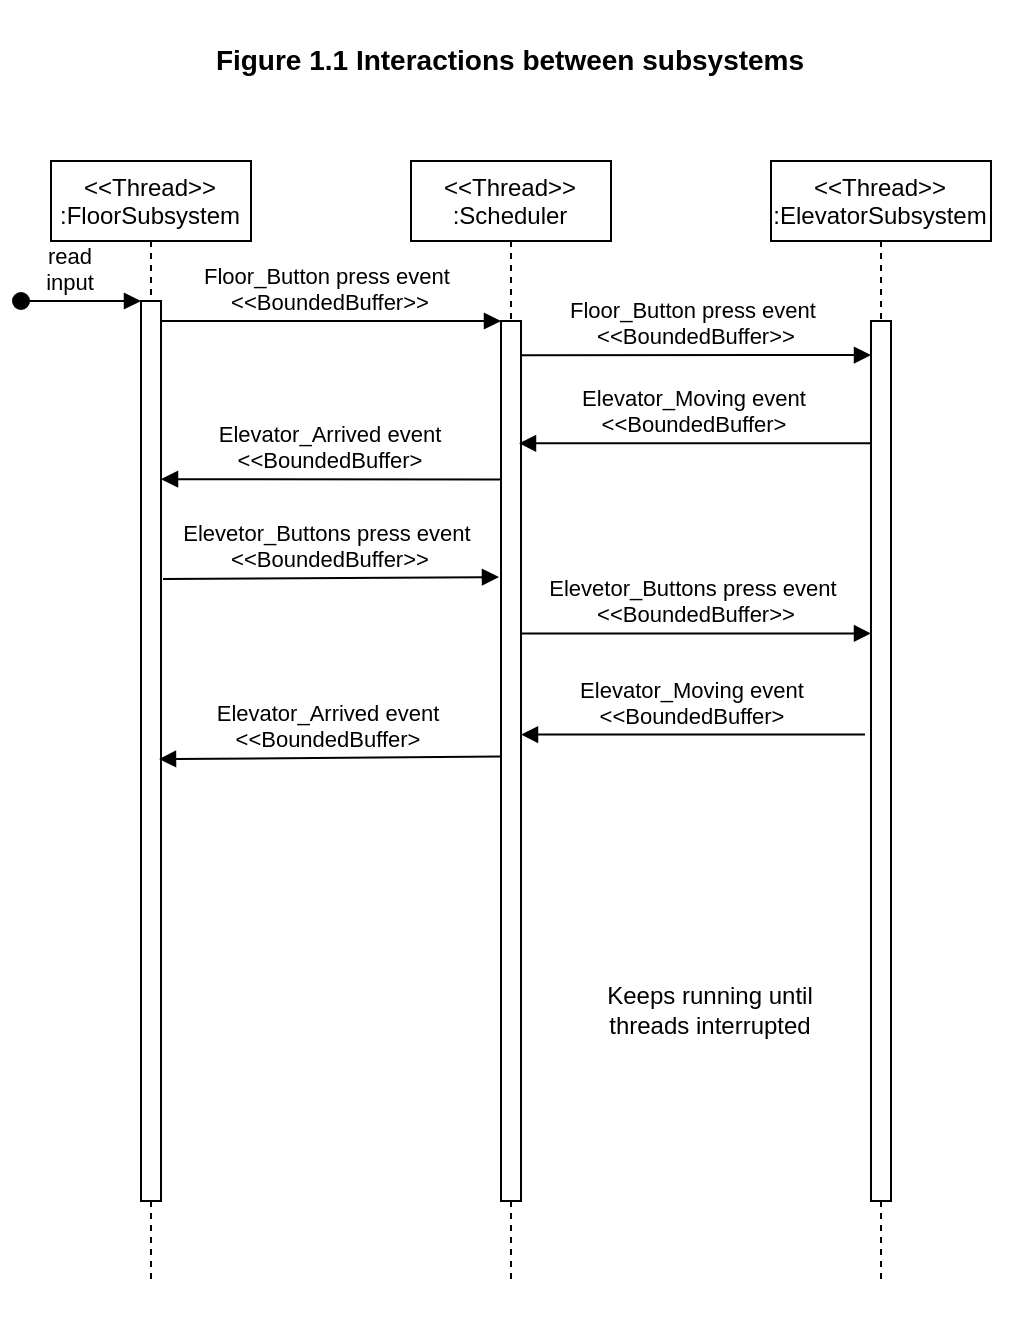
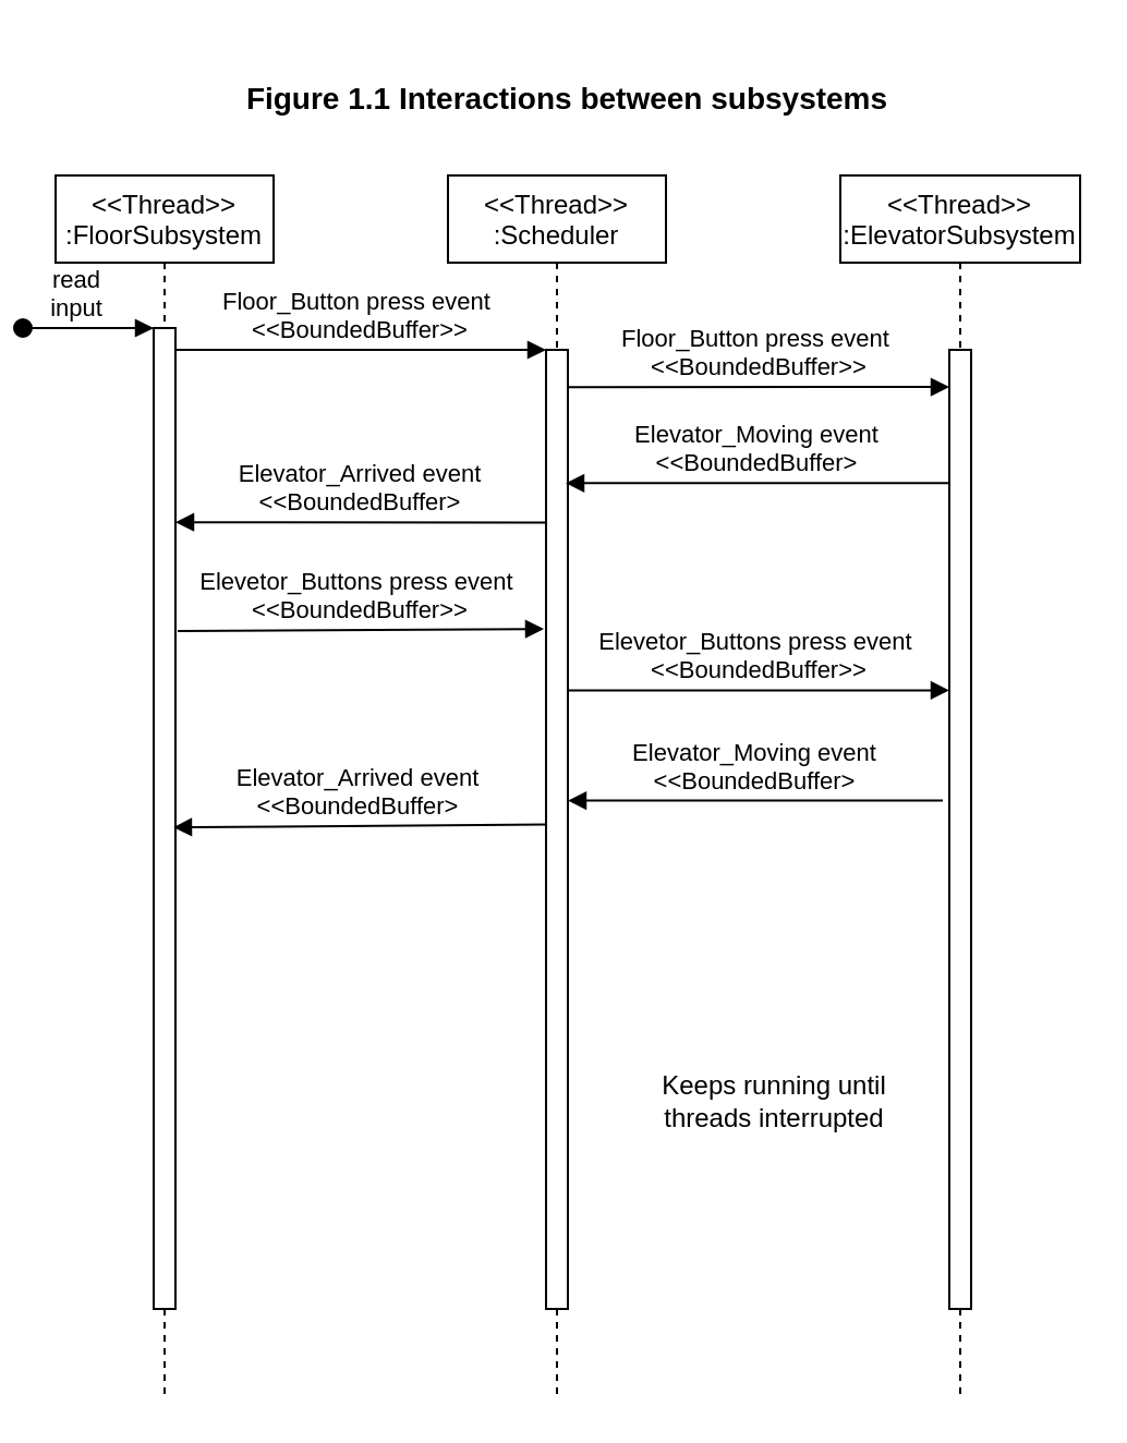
  <mxCell id="0" />
  <mxCell id="1" parent="0" />
  <mxCell id="2" value="&lt;&lt;Thread&gt;&gt;&#10;:FloorSubsystem" style="shape=umlLifeline;perimeter=lifelinePerimeter;container=1;collapsible=0;recursiveResize=0;rounded=0;shadow=0;strokeWidth=1;" parent="1" vertex="1"><mxGeometry x="20" y="80" width="100" height="560" as="geometry" /></mxCell>
  <mxCell id="3" value="" style="points=[];perimeter=orthogonalPerimeter;rounded=0;shadow=0;strokeWidth=1;" parent="2" vertex="1"><mxGeometry x="45" y="70" width="10" height="450" as="geometry" /></mxCell>
  <mxCell id="4" value="read&#10;input" style="verticalAlign=bottom;startArrow=oval;endArrow=block;startSize=8;shadow=0;strokeWidth=1;" parent="2" target="3" edge="1"><mxGeometry x="-0.167" relative="1" as="geometry"><mxPoint x="-15" y="70" as="sourcePoint" /><mxPoint as="offset" /></mxGeometry></mxCell>
  <mxCell id="5" value="&lt;&lt;Thread&gt;&gt;&#10;:Scheduler" style="shape=umlLifeline;perimeter=lifelinePerimeter;container=1;collapsible=0;recursiveResize=0;rounded=0;shadow=0;strokeWidth=1;" parent="1" vertex="1"><mxGeometry x="200" y="80" width="100" height="560" as="geometry" /></mxCell>
  <mxCell id="6" value="" style="points=[];perimeter=orthogonalPerimeter;rounded=0;shadow=0;strokeWidth=1;" parent="5" vertex="1"><mxGeometry x="45" y="80" width="10" height="440" as="geometry" /></mxCell>
  <mxCell id="7" value="Floor_Button press event &#10;&lt;&lt;BoundedBuffer&gt;&gt;" style="verticalAlign=bottom;endArrow=block;entryX=0;entryY=0;shadow=0;strokeWidth=1;" parent="1" source="3" target="6" edge="1"><mxGeometry relative="1" as="geometry"><mxPoint x="175" y="160" as="sourcePoint" /><mxPoint as="offset" /></mxGeometry></mxCell>
  <mxCell id="8" value="Elevator_Moving event&#10;&lt;&lt;BoundedBuffer&gt;" style="verticalAlign=bottom;endArrow=block;shadow=0;strokeWidth=1;entryX=0.9;entryY=0.139;entryDx=0;entryDy=0;entryPerimeter=0;exitX=0;exitY=0.139;exitDx=0;exitDy=0;exitPerimeter=0;" parent="1" source="10" target="6" edge="1"><mxGeometry relative="1" as="geometry"><mxPoint x="427" y="220" as="sourcePoint" /><mxPoint x="260" y="220" as="targetPoint" /></mxGeometry></mxCell>
  <mxCell id="9" value="&lt;&lt;Thread&gt;&gt;&#10;:ElevatorSubsystem" style="shape=umlLifeline;perimeter=lifelinePerimeter;container=1;collapsible=0;recursiveResize=0;rounded=0;shadow=0;strokeWidth=1;" vertex="1" parent="1"><mxGeometry x="380" y="80" width="110" height="560" as="geometry" /></mxCell>
  <mxCell id="10" value="" style="points=[];perimeter=orthogonalPerimeter;rounded=0;shadow=0;strokeWidth=1;" vertex="1" parent="9"><mxGeometry x="50" y="80" width="10" height="440" as="geometry" /></mxCell>
  <mxCell id="11" value="Floor_Button press event &#10;&lt;&lt;BoundedBuffer&gt;&gt;" style="verticalAlign=bottom;endArrow=block;shadow=0;strokeWidth=1;exitX=1;exitY=0.039;exitDx=0;exitDy=0;exitPerimeter=0;" edge="1" parent="1" source="6"><mxGeometry relative="1" as="geometry"><mxPoint x="85" y="170" as="sourcePoint" /><mxPoint x="430" y="177" as="targetPoint" /><mxPoint as="offset" /></mxGeometry></mxCell>
  <mxCell id="12" value="Elevator_Arrived event&#10;&lt;&lt;BoundedBuffer&gt;" style="verticalAlign=bottom;endArrow=block;shadow=0;strokeWidth=1;exitX=0;exitY=0.18;exitDx=0;exitDy=0;exitPerimeter=0;entryX=1;entryY=0.198;entryDx=0;entryDy=0;entryPerimeter=0;" edge="1" parent="1" source="6" target="3"><mxGeometry relative="1" as="geometry"><mxPoint x="437" y="230" as="sourcePoint" /><mxPoint x="90" y="239" as="targetPoint" /></mxGeometry></mxCell>
  <mxCell id="13" value="Elevetor_Buttons press event &#10;&lt;&lt;BoundedBuffer&gt;&gt;" style="verticalAlign=bottom;endArrow=block;shadow=0;strokeWidth=1;exitX=1.1;exitY=0.309;exitDx=0;exitDy=0;exitPerimeter=0;entryX=-0.1;entryY=0.291;entryDx=0;entryDy=0;entryPerimeter=0;" edge="1" parent="1" source="3" target="6"><mxGeometry relative="1" as="geometry"><mxPoint x="85" y="170" as="sourcePoint" /><mxPoint x="220" y="288" as="targetPoint" /><mxPoint as="offset" /></mxGeometry></mxCell>
  <mxCell id="14" value="Elevetor_Buttons press event &#10;&lt;&lt;BoundedBuffer&gt;&gt;" style="verticalAlign=bottom;endArrow=block;shadow=0;strokeWidth=1;exitX=1;exitY=0.355;exitDx=0;exitDy=0;exitPerimeter=0;entryX=0;entryY=0.355;entryDx=0;entryDy=0;entryPerimeter=0;" edge="1" parent="1" source="6" target="10"><mxGeometry relative="1" as="geometry"><mxPoint x="86" y="299.05" as="sourcePoint" /><mxPoint x="420" y="318" as="targetPoint" /><mxPoint as="offset" /></mxGeometry></mxCell>
  <mxCell id="15" value="Elevator_Moving event&#10;&lt;&lt;BoundedBuffer&gt;" style="verticalAlign=bottom;endArrow=block;shadow=0;strokeWidth=1;entryX=1;entryY=0.47;entryDx=0;entryDy=0;entryPerimeter=0;exitX=-0.3;exitY=0.47;exitDx=0;exitDy=0;exitPerimeter=0;" edge="1" parent="1" source="10" target="6"><mxGeometry relative="1" as="geometry"><mxPoint x="410" y="367" as="sourcePoint" /><mxPoint x="264" y="231.16" as="targetPoint" /></mxGeometry></mxCell>
  <mxCell id="16" value="Elevator_Arrived event&#10;&lt;&lt;BoundedBuffer&gt;" style="verticalAlign=bottom;endArrow=block;shadow=0;strokeWidth=1;entryX=0.9;entryY=0.509;entryDx=0;entryDy=0;entryPerimeter=0;exitX=0;exitY=0.495;exitDx=0;exitDy=0;exitPerimeter=0;" edge="1" parent="1" source="6" target="3"><mxGeometry relative="1" as="geometry"><mxPoint x="255" y="249.2" as="sourcePoint" /><mxPoint x="85" y="249.1" as="targetPoint" /></mxGeometry></mxCell>
  <mxCell id="17" value="Keeps running until threads interrupted" style="text;html=1;strokeColor=none;fillColor=none;align=center;verticalAlign=middle;whiteSpace=wrap;rounded=0;" vertex="1" parent="1"><mxGeometry x="290" y="490" width="120" height="30" as="geometry" /></mxCell>
- <mxCell id="18" value="&lt;font style=&quot;font-size: 14px&quot;&gt;&lt;b&gt;Figure 1.1 Interactions between subsystems&lt;/b&gt;&lt;/font&gt;" style="text;html=1;strokeColor=none;fillColor=none;align=center;verticalAlign=middle;whiteSpace=wrap;rounded=0;" vertex="1" parent="1"><mxGeometry x="75" y="20" width="350" height="20" as="geometry" /></mxCell>
+ <mxCell id="18" value="&lt;font style=&quot;font-size: 14px&quot;&gt;&lt;b&gt;Figure 1.1 Interactions between subsystems&lt;/b&gt;&lt;/font&gt;" style="text;html=1;strokeColor=none;fillColor=none;align=center;verticalAlign=middle;whiteSpace=wrap;rounded=0;" vertex="1" parent="1"><mxGeometry x="80" y="35" width="350" height="20" as="geometry" /></mxCell>
